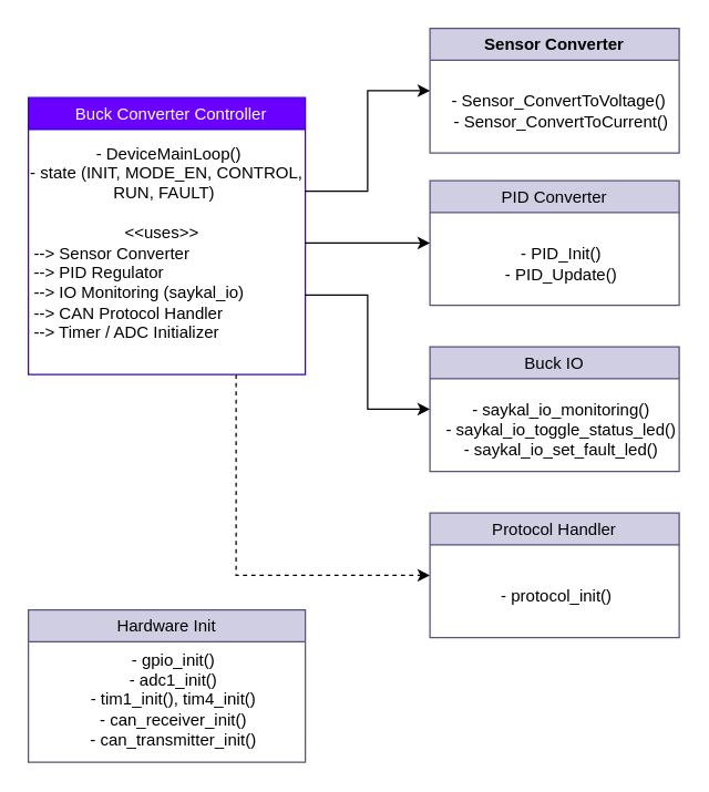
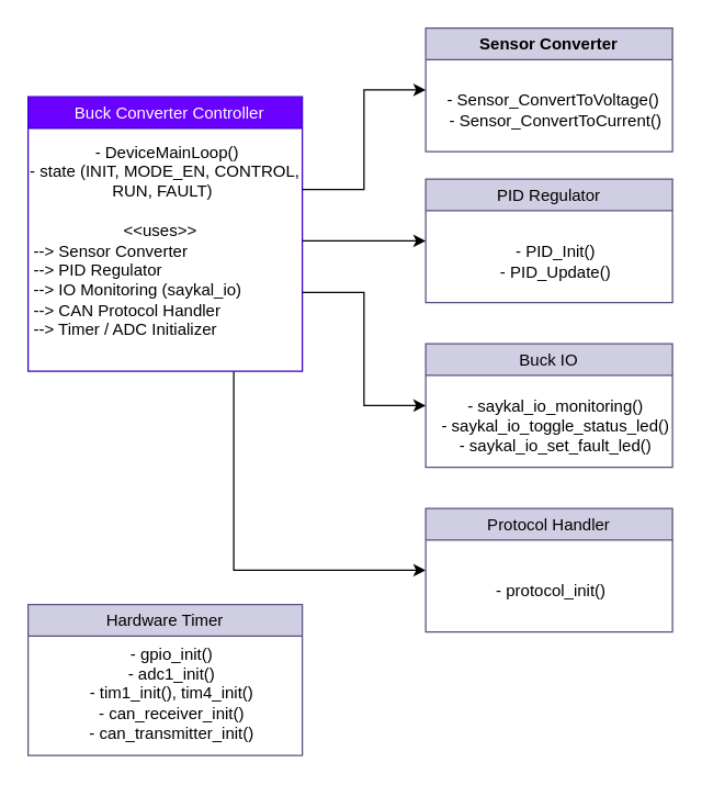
  <mxCell id="0" />
  <mxCell id="1" parent="0" />
- <mxCell id="2" style="edgeStyle=orthogonalEdgeStyle;rounded=0;orthogonalLoop=1;jettySize=auto;html=1;exitX=0.75;exitY=1;exitDx=0;exitDy=0;entryX=0;entryY=0.25;entryDx=0;entryDy=0;dashed=1;" edge="1" parent="1" source="3" target="12"><mxGeometry relative="1" as="geometry" /></mxCell>
+ <mxCell id="2" style="edgeStyle=orthogonalEdgeStyle;rounded=0;orthogonalLoop=1;jettySize=auto;html=1;exitX=0.75;exitY=1;exitDx=0;exitDy=0;entryX=0;entryY=0.25;entryDx=0;entryDy=0;" edge="1" parent="1" source="3" target="12"><mxGeometry relative="1" as="geometry" /></mxCell>
  <mxCell id="3" value="&lt;span style=&quot;font-weight: 400;&quot;&gt;&amp;nbsp; Buck Converter Controller&lt;/span&gt;" style="swimlane;whiteSpace=wrap;html=1;fillColor=#6a00ff;strokeColor=#3700CC;fontColor=#ffffff;" vertex="1" parent="1"><mxGeometry x="20" y="70" width="200" height="200" as="geometry" /></mxCell>
  <mxCell id="4" value="&lt;span style=&quot;&quot;&gt;&amp;nbsp;- DeviceMainLoop()&lt;br&gt;&lt;/span&gt;&lt;span style=&quot;&quot;&gt;- state (INIT, MODE_EN, CONTROL, RUN, FAULT)&lt;/span&gt;&lt;span style=&quot;&quot;&gt;&amp;nbsp;&lt;br&gt;&lt;br&gt;&lt;/span&gt;&lt;span style=&quot;&quot;&gt;&amp;lt;&amp;lt;uses&amp;gt;&amp;gt;&amp;nbsp;&amp;nbsp;&lt;br&gt;&lt;div style=&quot;text-align: left;&quot;&gt;&lt;span style=&quot;background-color: transparent; color: light-dark(rgb(0, 0, 0), rgb(255, 255, 255));&quot;&gt;&amp;nbsp;--&amp;gt; Sensor Converter&lt;/span&gt;&lt;/div&gt;&lt;/span&gt;&lt;div&gt;&lt;div style=&quot;text-align: left;&quot;&gt;&lt;span style=&quot;background-color: transparent; color: light-dark(rgb(0, 0, 0), rgb(255, 255, 255));&quot;&gt;&amp;nbsp;--&amp;gt; PID Regulator&lt;/span&gt;&lt;/div&gt;&lt;div&gt;&lt;div style=&quot;text-align: left;&quot;&gt;&lt;span style=&quot;background-color: transparent; color: light-dark(rgb(0, 0, 0), rgb(255, 255, 255));&quot;&gt;&amp;nbsp;--&amp;gt; IO Monitoring (saykal_io)&lt;/span&gt;&lt;span style=&quot;background-color: transparent; color: light-dark(rgb(0, 0, 0), rgb(255, 255, 255));&quot;&gt;&amp;nbsp;&lt;/span&gt;&lt;/div&gt;&lt;span style=&quot;&quot;&gt;&lt;div style=&quot;text-align: left;&quot;&gt;&lt;span style=&quot;background-color: transparent; color: light-dark(rgb(0, 0, 0), rgb(255, 255, 255));&quot;&gt;&amp;nbsp;--&amp;gt; CAN Protocol Handler&amp;nbsp; &amp;nbsp; &amp;nbsp; &amp;nbsp; &amp;nbsp; &amp;nbsp; &amp;nbsp; &amp;nbsp; &amp;nbsp; &lt;/span&gt;&lt;span style=&quot;background-color: transparent; color: light-dark(rgb(0, 0, 0), rgb(255, 255, 255));&quot;&gt;&amp;nbsp;--&amp;gt; Timer / ADC Initializer&lt;/span&gt;&lt;/div&gt;&lt;/span&gt;&lt;/div&gt;&lt;/div&gt;" style="text;html=1;align=center;verticalAlign=middle;whiteSpace=wrap;rounded=0;" vertex="1" parent="3"><mxGeometry y="30" width="200" height="150" as="geometry" /></mxCell>
  <mxCell id="5" value="Sensor Converter" style="swimlane;whiteSpace=wrap;html=1;fillColor=#d0cee2;strokeColor=#56517e;" vertex="1" parent="1"><mxGeometry x="310" y="20" width="180" height="90" as="geometry" /></mxCell>
  <mxCell id="6" value="&lt;div&gt;&amp;nbsp; - Sensor_ConvertToVoltage()&lt;/div&gt;&lt;div&gt;&amp;nbsp; &amp;nbsp;- Sensor_ConvertToCurrent()&lt;/div&gt;" style="text;html=1;align=center;verticalAlign=middle;whiteSpace=wrap;rounded=0;" vertex="1" parent="5"><mxGeometry y="30" width="180" height="60" as="geometry" /></mxCell>
- <mxCell id="7" value="&lt;span style=&quot;font-weight: 400;&quot;&gt;PID Converter&lt;/span&gt;" style="swimlane;whiteSpace=wrap;html=1;fillColor=#d0cee2;strokeColor=#56517e;" vertex="1" parent="1"><mxGeometry x="310" y="130" width="180" height="90" as="geometry" /></mxCell>
+ <mxCell id="7" value="&lt;span style=&quot;font-weight: 400;&quot;&gt;PID Regulator&lt;/span&gt;" style="swimlane;whiteSpace=wrap;html=1;fillColor=#d0cee2;strokeColor=#56517e;" vertex="1" parent="1"><mxGeometry x="310" y="130" width="180" height="90" as="geometry" /></mxCell>
  <mxCell id="8" value="&lt;div&gt;&lt;span style=&quot;background-color: transparent; color: light-dark(rgb(0, 0, 0), rgb(255, 255, 255));&quot;&gt;&amp;nbsp; &amp;nbsp;- PID_Init()&lt;/span&gt;&lt;/div&gt;&lt;div&gt;&amp;nbsp; &amp;nbsp;- PID_Update()&lt;/div&gt;" style="text;html=1;align=center;verticalAlign=middle;whiteSpace=wrap;rounded=0;" vertex="1" parent="7"><mxGeometry y="30" width="180" height="60" as="geometry" /></mxCell>
  <mxCell id="9" value="&lt;span style=&quot;font-weight: 400;&quot;&gt;Buck IO&lt;/span&gt;" style="swimlane;whiteSpace=wrap;html=1;fillColor=#d0cee2;strokeColor=#56517e;" vertex="1" parent="1"><mxGeometry x="310" y="250" width="180" height="90" as="geometry" /></mxCell>
  <mxCell id="10" value="&lt;div&gt;&amp;nbsp; &amp;nbsp;- saykal_io_monitoring()&lt;/div&gt;&lt;div&gt;&amp;nbsp; &amp;nbsp;- saykal_io_toggle_status_led()&lt;/div&gt;&lt;div&gt;&amp;nbsp; &amp;nbsp;- saykal_io_set_fault_led()&lt;/div&gt;" style="text;html=1;align=center;verticalAlign=middle;whiteSpace=wrap;rounded=0;" vertex="1" parent="9"><mxGeometry y="30" width="180" height="60" as="geometry" /></mxCell>
  <mxCell id="11" value="&lt;span style=&quot;font-weight: 400;&quot;&gt;Protocol Handler&lt;/span&gt;" style="swimlane;whiteSpace=wrap;html=1;fillColor=#d0cee2;strokeColor=#56517e;" vertex="1" parent="1"><mxGeometry x="310" y="370" width="180" height="90" as="geometry" /></mxCell>
  <mxCell id="12" value="&amp;nbsp;- protocol_init()" style="text;html=1;align=center;verticalAlign=middle;whiteSpace=wrap;rounded=0;" vertex="1" parent="11"><mxGeometry y="30" width="180" height="60" as="geometry" /></mxCell>
- <mxCell id="13" value="&lt;span style=&quot;font-weight: 400;&quot;&gt;Hardware Init&lt;/span&gt;" style="swimlane;whiteSpace=wrap;html=1;fillColor=#d0cee2;strokeColor=#56517e;" vertex="1" parent="1"><mxGeometry x="20" y="440" width="200" height="110" as="geometry" /></mxCell>
+ <mxCell id="13" value="&lt;span style=&quot;font-weight: 400;&quot;&gt;Hardware Timer&lt;/span&gt;" style="swimlane;whiteSpace=wrap;html=1;fillColor=#d0cee2;strokeColor=#56517e;" vertex="1" parent="1"><mxGeometry x="20" y="440" width="200" height="110" as="geometry" /></mxCell>
  <mxCell id="14" value="&lt;div&gt;&amp;nbsp; &amp;nbsp;- gpio_init()&lt;/div&gt;&lt;div&gt;&amp;nbsp; &amp;nbsp;- adc1_init()&lt;/div&gt;&lt;div&gt;&amp;nbsp; &amp;nbsp;- tim1_init(), tim4_init()&lt;/div&gt;&lt;div&gt;&amp;nbsp; &amp;nbsp;- can_receiver_init()&lt;/div&gt;&lt;div&gt;&amp;nbsp; &amp;nbsp;- can_transmitter_init()&lt;/div&gt;" style="text;html=1;align=center;verticalAlign=middle;whiteSpace=wrap;rounded=0;" vertex="1" parent="13"><mxGeometry x="10" y="35" width="180" height="60" as="geometry" /></mxCell>
  <mxCell id="15" style="edgeStyle=orthogonalEdgeStyle;rounded=0;orthogonalLoop=1;jettySize=auto;html=1;exitX=1;exitY=0.25;exitDx=0;exitDy=0;entryX=0;entryY=0.25;entryDx=0;entryDy=0;" edge="1" parent="1" source="4" target="6"><mxGeometry relative="1" as="geometry" /></mxCell>
  <mxCell id="16" style="edgeStyle=orthogonalEdgeStyle;rounded=0;orthogonalLoop=1;jettySize=auto;html=1;exitX=1;exitY=0.5;exitDx=0;exitDy=0;entryX=0;entryY=0.25;entryDx=0;entryDy=0;" edge="1" parent="1" source="4" target="8"><mxGeometry relative="1" as="geometry" /></mxCell>
  <mxCell id="17" style="edgeStyle=orthogonalEdgeStyle;rounded=0;orthogonalLoop=1;jettySize=auto;html=1;exitX=1;exitY=0.75;exitDx=0;exitDy=0;entryX=0;entryY=0.25;entryDx=0;entryDy=0;" edge="1" parent="1" source="4" target="10"><mxGeometry relative="1" as="geometry" /></mxCell>
